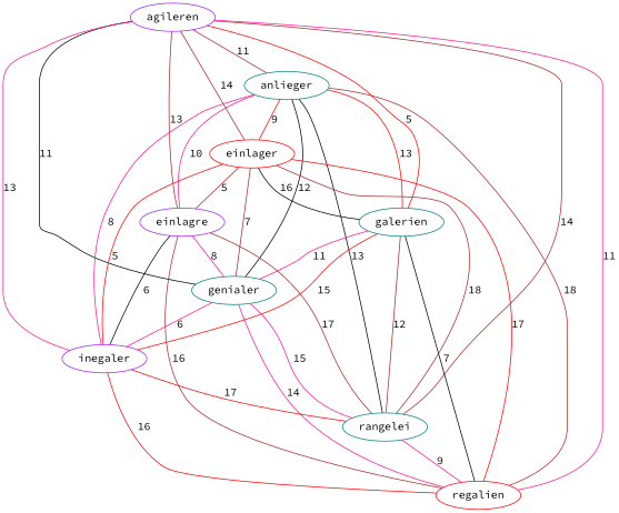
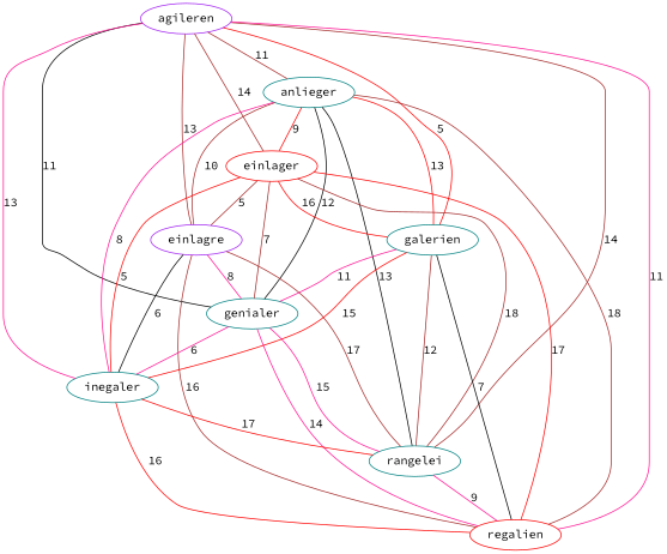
  graph {
    fontname="Source Code Pro"
    node [color=teal fontname="Source Code Pro"]
    edge [color=brown fontname="Source Code Pro"]
    agileren [color=purple]
    anlieger
    einlager [color=red]
    einlagre [color=purple]
    galerien
    genialer
-   inegaler [color=purple]
+   inegaler
    rangelei
    regalien [color=red]
    agileren -- anlieger [label=11]
    agileren -- einlager [label=14]
    agileren -- einlagre [label=13]
    agileren -- galerien [color=red label=5]
    agileren -- genialer [color=black label=11]
    agileren -- inegaler [color=deeppink label=13]
    agileren -- rangelei [label=14]
    agileren -- regalien [color=deeppink label=11]
    anlieger -- einlager [color=red label=9]
-   anlieger -- einlagre [color=deeppink label=10]
+   anlieger -- einlagre [label=10]
    anlieger -- galerien [color=red label=13]
    anlieger -- genialer [color=black label=12]
    anlieger -- inegaler [color=deeppink label=8]
    anlieger -- rangelei [color=black label=13]
    anlieger -- regalien [label=18]
    einlager -- einlagre [label=5]
-   einlager -- galerien [color=black label=16]
+   einlager -- galerien [color=red label=16]
    einlager -- genialer [label=7]
    einlager -- inegaler [color=red label=5]
    einlager -- rangelei [label=18]
    einlager -- regalien [color=red label=17]
    einlagre -- genialer [color=deeppink label=8]
    einlagre -- inegaler [color=black label=6]
    einlagre -- rangelei [label=17]
    einlagre -- regalien [label=16]
    galerien -- genialer [color=deeppink label=11]
    galerien -- inegaler [color=red label=15]
    galerien -- rangelei [label=12]
    galerien -- regalien [color=black label=7]
    genialer -- inegaler [color=deeppink label=6]
    genialer -- rangelei [color=deeppink label=15]
    genialer -- regalien [color=deeppink label=14]
    inegaler -- rangelei [color=red label=17]
    inegaler -- regalien [color=red label=16]
    rangelei -- regalien [color=deeppink label=9]
  }
